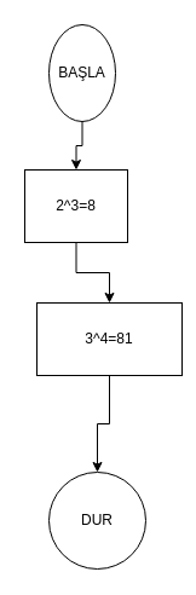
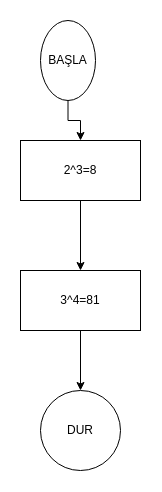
  <mxCell id="0" />
  <mxCell id="1" parent="0" />
  <mxCell id="2" value="DUR" style="ellipse;whiteSpace=wrap;html=1;aspect=fixed;" vertex="1" parent="1"><mxGeometry x="40" y="390" width="80" height="80" as="geometry" /></mxCell>
  <mxCell id="3" value="" style="edgeStyle=orthogonalEdgeStyle;rounded=0;orthogonalLoop=1;jettySize=auto;html=1;" edge="1" parent="1" source="4" target="6"><mxGeometry relative="1" as="geometry" /></mxCell>
  <mxCell id="4" value="BAŞLA" style="ellipse;whiteSpace=wrap;html=1;aspect=fixed;" vertex="1" parent="1"><mxGeometry x="40" y="20" width="55" height="80" as="geometry" /></mxCell>
  <mxCell id="5" value="" style="edgeStyle=orthogonalEdgeStyle;rounded=0;orthogonalLoop=1;jettySize=auto;html=1;" edge="1" parent="1" source="6" target="8"><mxGeometry relative="1" as="geometry" /></mxCell>
- <mxCell id="6" value="2^3=8" style="rounded=0;whiteSpace=wrap;html=1;" vertex="1" parent="1"><mxGeometry x="20" y="140" width="85" height="60" as="geometry" /></mxCell>
+ <mxCell id="6" value="2^3=8" style="rounded=0;whiteSpace=wrap;html=1;" vertex="1" parent="1"><mxGeometry x="20" y="140" width="120" height="60" as="geometry" /></mxCell>
  <mxCell id="7" value="" style="edgeStyle=orthogonalEdgeStyle;rounded=0;orthogonalLoop=1;jettySize=auto;html=1;" edge="1" parent="1" source="8" target="2"><mxGeometry relative="1" as="geometry" /></mxCell>
- <mxCell id="8" value="3^4=81" style="rounded=0;whiteSpace=wrap;html=1;" vertex="1" parent="1"><mxGeometry x="30" y="250" width="120" height="60" as="geometry" /></mxCell>
+ <mxCell id="8" value="3^4=81" style="rounded=0;whiteSpace=wrap;html=1;" vertex="1" parent="1"><mxGeometry x="20" y="270" width="120" height="60" as="geometry" /></mxCell>
